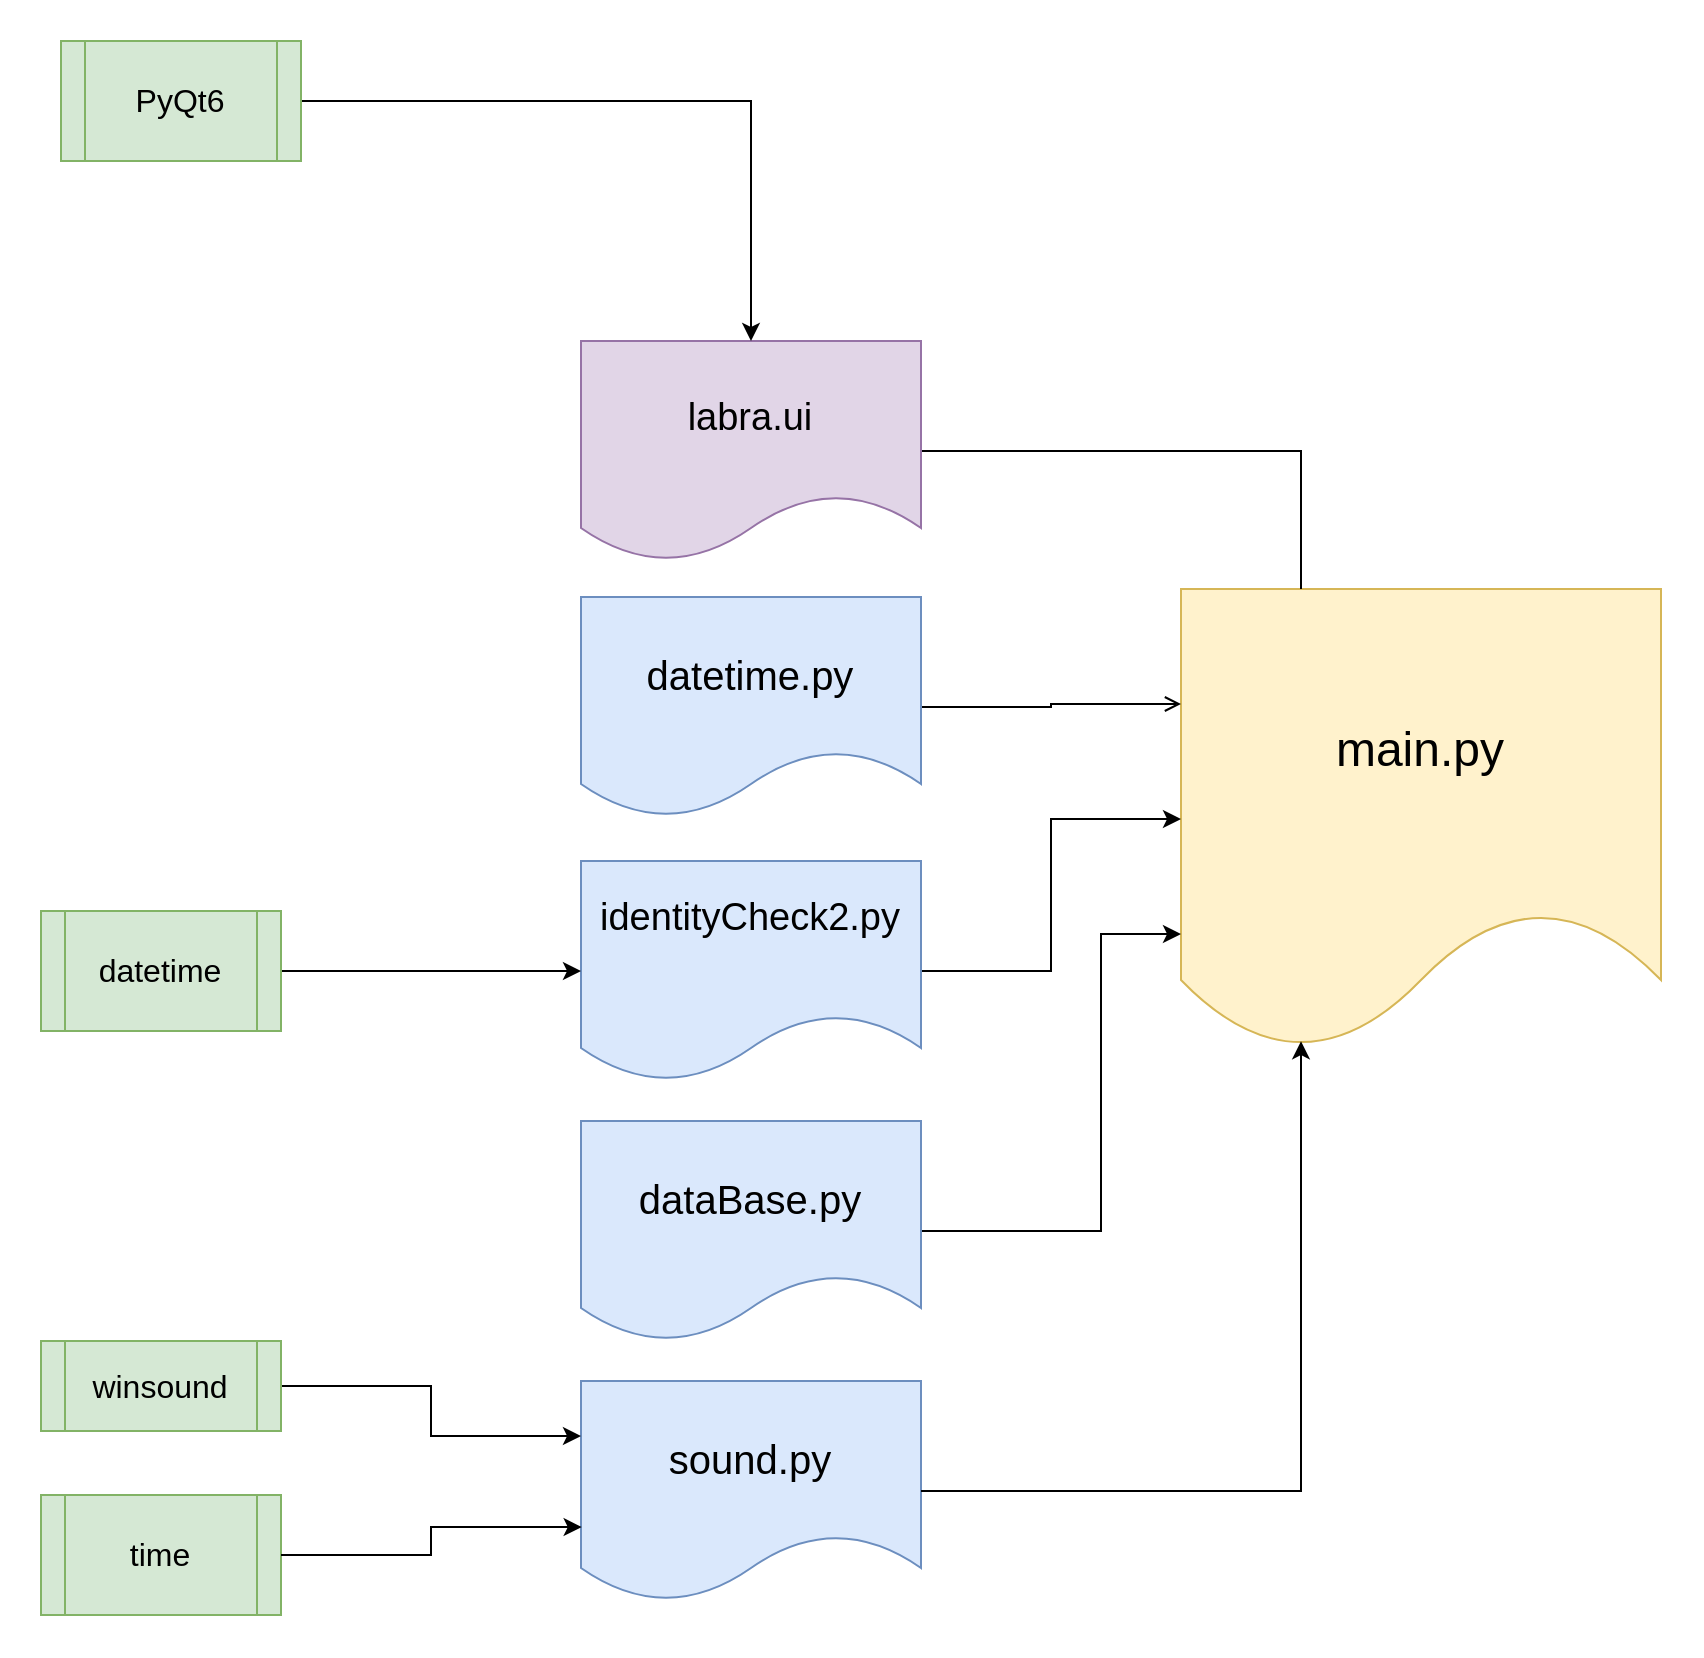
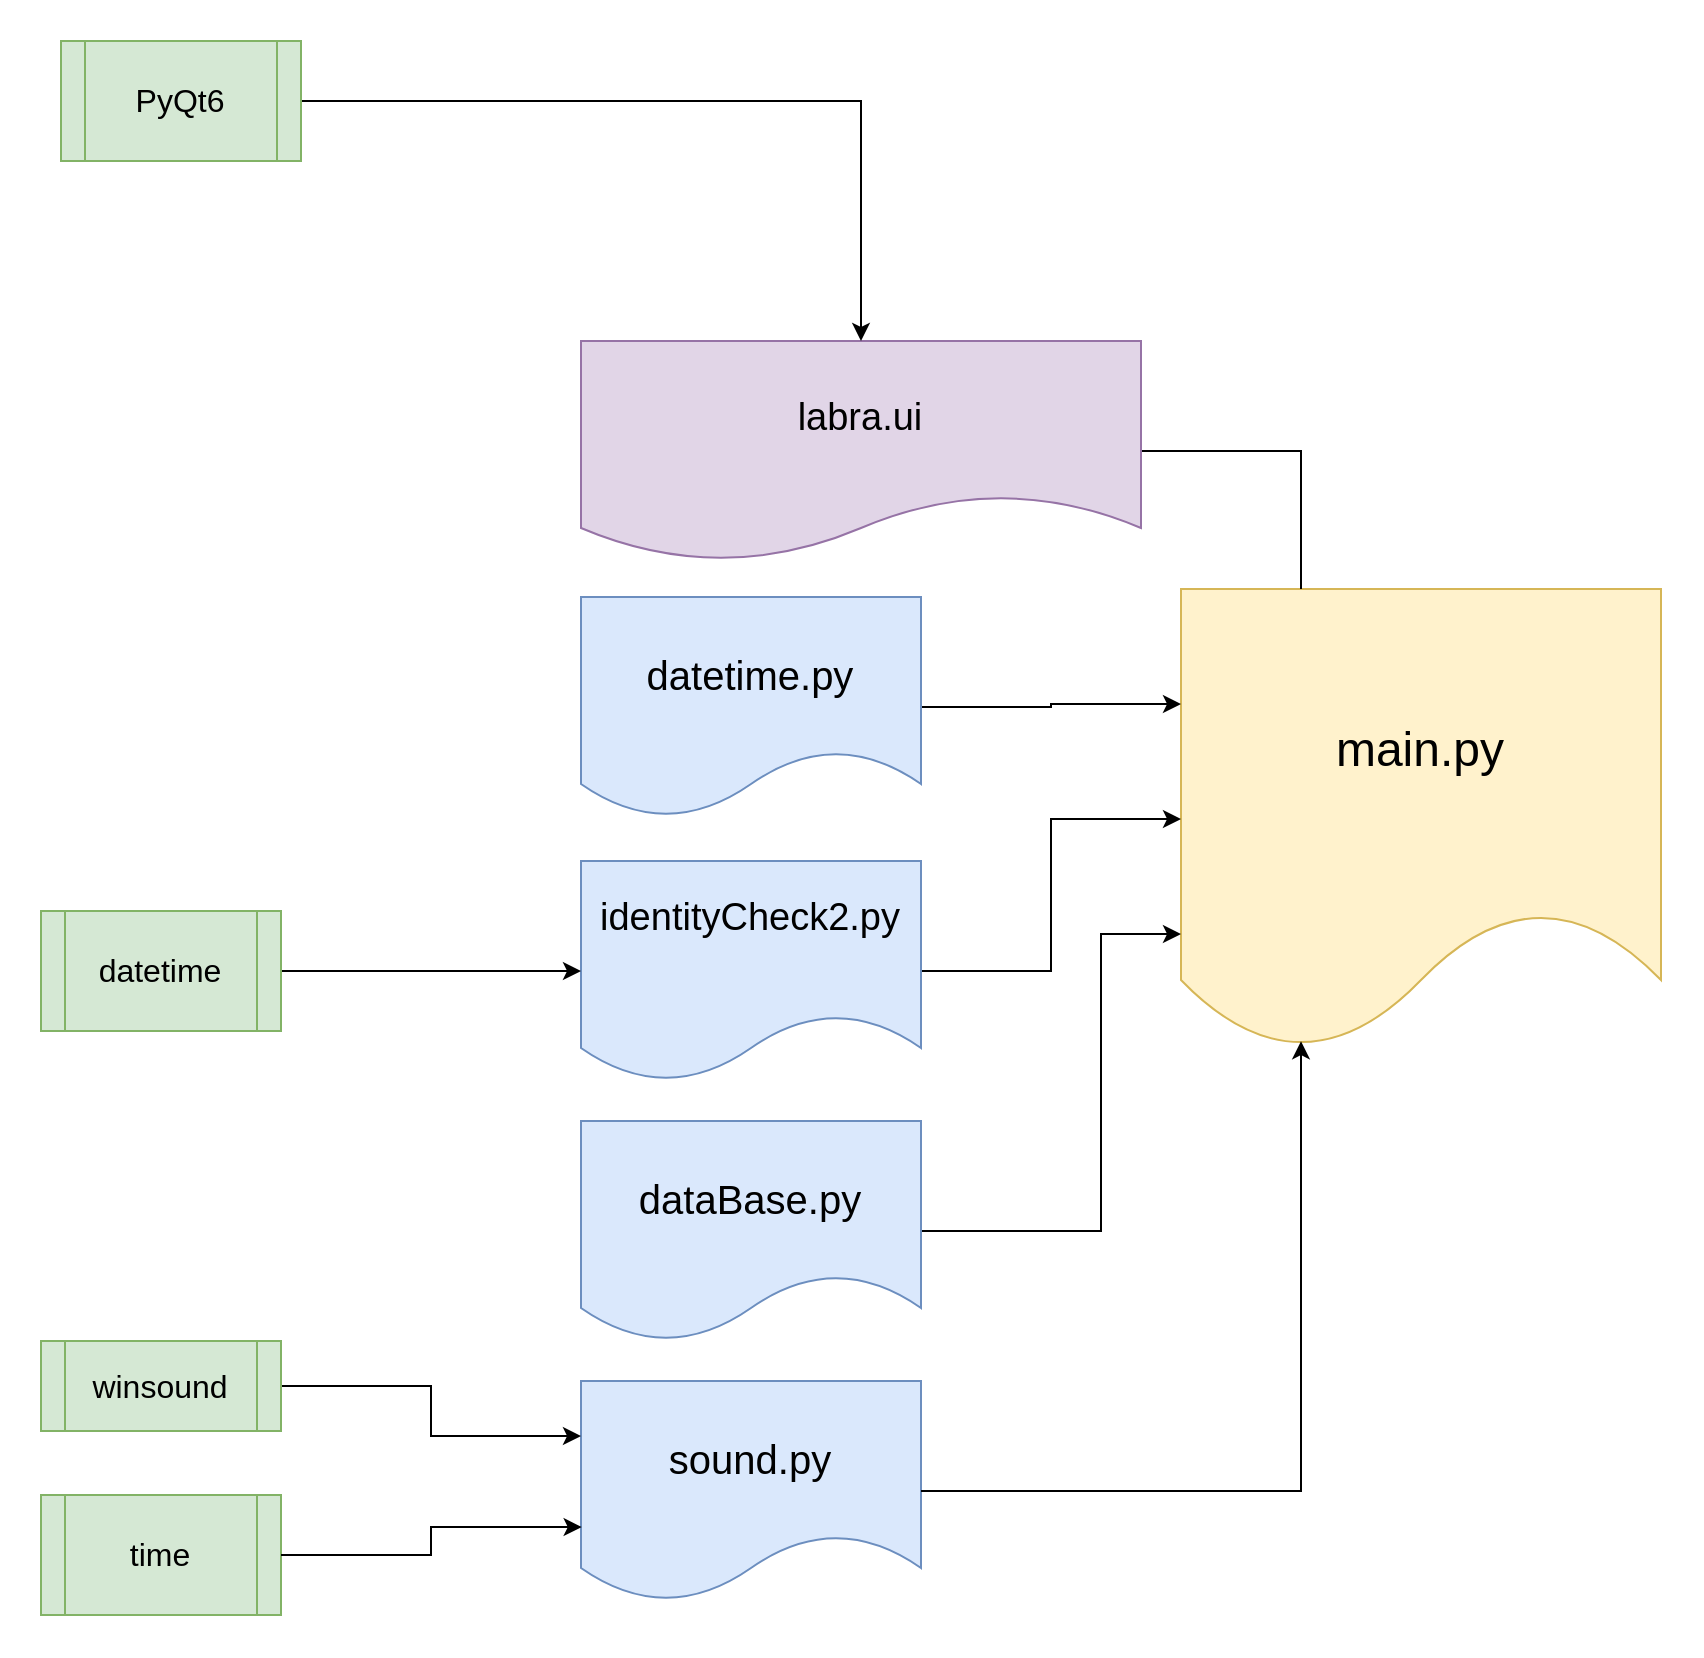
  <mxCell id="0" />
  <mxCell id="1" parent="0" />
  <mxCell id="2" value="&lt;font style=&quot;font-size: 24px;&quot;&gt;main.py&lt;/font&gt;" style="shape=document;whiteSpace=wrap;html=1;boundedLbl=1;fillColor=#fff2cc;strokeColor=#d6b656;" parent="1" vertex="1"><mxGeometry x="590" y="294" width="240" height="230" as="geometry" /></mxCell>
- <mxCell id="3" style="edgeStyle=orthogonalEdgeStyle;rounded=0;orthogonalLoop=1;jettySize=auto;html=1;entryX=0;entryY=0.25;entryDx=0;entryDy=0;endArrow=open;" parent="1" source="4" target="2" edge="1"><mxGeometry relative="1" as="geometry" /></mxCell>
+ <mxCell id="3" style="edgeStyle=orthogonalEdgeStyle;rounded=0;orthogonalLoop=1;jettySize=auto;html=1;entryX=0;entryY=0.25;entryDx=0;entryDy=0;" parent="1" source="4" target="2" edge="1"><mxGeometry relative="1" as="geometry" /></mxCell>
  <mxCell id="4" value="datetime.py" style="shape=document;whiteSpace=wrap;html=1;boundedLbl=1;fillColor=#dae8fc;strokeColor=#6c8ebf;fontSize=20;" parent="1" vertex="1"><mxGeometry x="290" y="298" width="170" height="110" as="geometry" /></mxCell>
  <mxCell id="5" style="edgeStyle=orthogonalEdgeStyle;rounded=0;orthogonalLoop=1;jettySize=auto;html=1;entryX=0;entryY=0.5;entryDx=0;entryDy=0;" parent="1" source="6" target="2" edge="1"><mxGeometry relative="1" as="geometry" /></mxCell>
  <mxCell id="6" value="&lt;font style=&quot;font-size: 19px;&quot;&gt;identityCheck2.py&lt;/font&gt;&lt;div style=&quot;font-size: 19px;&quot;&gt;&lt;br&gt;&lt;/div&gt;" style="shape=document;whiteSpace=wrap;html=1;boundedLbl=1;fillColor=#dae8fc;strokeColor=#6c8ebf;fontSize=20;" parent="1" vertex="1"><mxGeometry x="290" y="430" width="170" height="110" as="geometry" /></mxCell>
  <mxCell id="7" style="edgeStyle=orthogonalEdgeStyle;rounded=0;orthogonalLoop=1;jettySize=auto;html=1;entryX=0.25;entryY=0;entryDx=0;entryDy=0;endArrow=none;" parent="1" source="8" target="2" edge="1"><mxGeometry relative="1" as="geometry" /></mxCell>
- <mxCell id="8" value="&lt;div style=&quot;font-size: 19px;&quot;&gt;labra.ui&lt;/div&gt;" style="shape=document;whiteSpace=wrap;html=1;boundedLbl=1;fillColor=#e1d5e7;strokeColor=#9673a6;fontSize=20;" parent="1" vertex="1"><mxGeometry x="290" y="170" width="170" height="110" as="geometry" /></mxCell>
+ <mxCell id="8" value="&lt;div style=&quot;font-size: 19px;&quot;&gt;labra.ui&lt;/div&gt;" style="shape=document;whiteSpace=wrap;html=1;boundedLbl=1;fillColor=#e1d5e7;strokeColor=#9673a6;fontSize=20;" parent="1" vertex="1"><mxGeometry x="290" y="170" width="280" height="110" as="geometry" /></mxCell>
  <mxCell id="9" style="edgeStyle=orthogonalEdgeStyle;rounded=0;orthogonalLoop=1;jettySize=auto;html=1;entryX=0;entryY=0.75;entryDx=0;entryDy=0;" parent="1" source="10" target="2" edge="1"><mxGeometry relative="1" as="geometry"><Array as="points"><mxPoint x="550" y="615" /><mxPoint x="550" y="467" /></Array></mxGeometry></mxCell>
  <mxCell id="10" value="dataBase.py" style="shape=document;whiteSpace=wrap;html=1;boundedLbl=1;fillColor=#dae8fc;strokeColor=#6c8ebf;fontSize=20;" parent="1" vertex="1"><mxGeometry x="290" y="560" width="170" height="110" as="geometry" /></mxCell>
  <mxCell id="11" value="sound.py" style="shape=document;whiteSpace=wrap;html=1;boundedLbl=1;fillColor=#dae8fc;strokeColor=#6c8ebf;fontSize=20;" parent="1" vertex="1"><mxGeometry x="290" y="690" width="170" height="110" as="geometry" /></mxCell>
  <mxCell id="12" style="edgeStyle=orthogonalEdgeStyle;rounded=0;orthogonalLoop=1;jettySize=auto;html=1;entryX=0.25;entryY=0.983;entryDx=0;entryDy=0;entryPerimeter=0;" parent="1" source="11" target="2" edge="1"><mxGeometry relative="1" as="geometry" /></mxCell>
  <mxCell id="13" style="edgeStyle=orthogonalEdgeStyle;rounded=0;orthogonalLoop=1;jettySize=auto;html=1;entryX=0;entryY=0.25;entryDx=0;entryDy=0;" parent="1" source="14" target="11" edge="1"><mxGeometry relative="1" as="geometry" /></mxCell>
  <mxCell id="14" value="winsound" style="shape=process;whiteSpace=wrap;html=1;backgroundOutline=1;fontSize=16;fillColor=#d5e8d4;strokeColor=#82b366;" parent="1" vertex="1"><mxGeometry x="20" y="670" width="120" height="45" as="geometry" /></mxCell>
  <mxCell id="15" value="time" style="shape=process;whiteSpace=wrap;html=1;backgroundOutline=1;fontSize=16;fillColor=#d5e8d4;strokeColor=#82b366;" parent="1" vertex="1"><mxGeometry x="20" y="747" width="120" height="60" as="geometry" /></mxCell>
  <mxCell id="16" style="edgeStyle=orthogonalEdgeStyle;rounded=0;orthogonalLoop=1;jettySize=auto;html=1;entryX=0.002;entryY=0.664;entryDx=0;entryDy=0;entryPerimeter=0;" parent="1" source="15" target="11" edge="1"><mxGeometry relative="1" as="geometry" /></mxCell>
  <mxCell id="17" style="edgeStyle=orthogonalEdgeStyle;rounded=0;orthogonalLoop=1;jettySize=auto;html=1;entryX=0;entryY=0.5;entryDx=0;entryDy=0;" parent="1" source="18" target="6" edge="1"><mxGeometry relative="1" as="geometry" /></mxCell>
  <mxCell id="18" value="datetime" style="shape=process;whiteSpace=wrap;html=1;backgroundOutline=1;fontSize=16;fillColor=#d5e8d4;strokeColor=#82b366;" parent="1" vertex="1"><mxGeometry x="20" y="455" width="120" height="60" as="geometry" /></mxCell>
  <mxCell id="19" style="edgeStyle=orthogonalEdgeStyle;rounded=0;orthogonalLoop=1;jettySize=auto;html=1;" parent="1" source="20" target="8" edge="1"><mxGeometry relative="1" as="geometry" /></mxCell>
  <mxCell id="20" value="PyQt6" style="shape=process;whiteSpace=wrap;html=1;backgroundOutline=1;fontSize=16;fillColor=#d5e8d4;strokeColor=#82b366;" parent="1" vertex="1"><mxGeometry x="30" y="20" width="120" height="60" as="geometry" /></mxCell>
